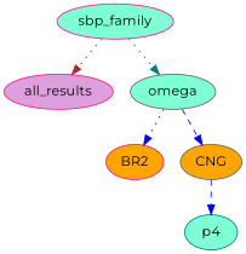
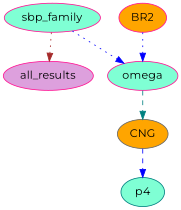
  digraph {
    fontname=Montserrat
    node [color=deeppink fillcolor=aquamarine fontname=Montserrat style=filled]
    edge [color=teal fontname=Montserrat style=dotted]
    all_results [fillcolor=plum]
    sbp_family
-   omega [color=gray40]
+   omega
    BR2 [fillcolor=orange]
    CNG [color=gray40 fillcolor=orange]
    p4 [color=teal]
    sbp_family -> all_results [color=brown]
-   sbp_family -> omega
-   omega -> BR2 [color=blue]
-   omega -> CNG [color=blue style=dashed]
+   sbp_family -> omega [color=blue]
+   BR2 -> omega [color=blue]
+   omega -> CNG [style=dashed]
    CNG -> p4 [color=blue style=dashed]
  }
